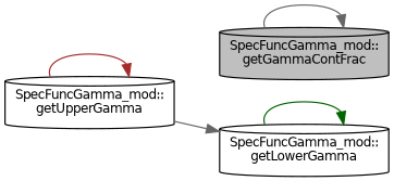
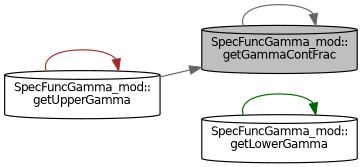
  digraph {
    rankdir=RL
    node [color=black fillcolor=white fontname=Helvetica fontsize=10 shape=cylinder style=filled]
    edge [color=gray40 dir=back fontname=Helvetica fontsize=10 labelfontname=Helvetica labelfontsize=10 style=solid]
    n1 [fillcolor=grey75 fontcolor=black height=0.2 label="SpecFuncGamma_mod::\lgetGammaContFrac" width=0.4]
    n2 [height=0.2 label="SpecFuncGamma_mod::\lgetUpperGamma" width=0.4]
    n3 [height=0.2 label="SpecFuncGamma_mod::\lgetLowerGamma" width=0.4]
    n1 -> n1
-   n3 -> n2
+   n1 -> n2
    n2 -> n2 [color=brown]
    n3 -> n3 [color=darkgreen]
  }
